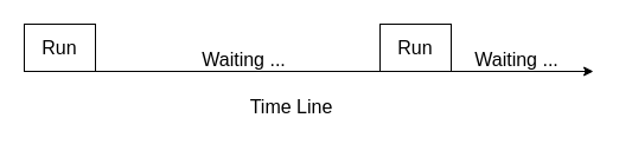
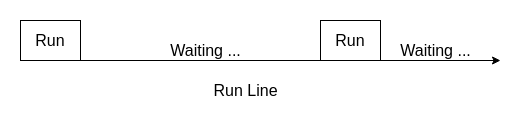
  <mxCell id="0" />
  <mxCell id="1" parent="0" />
  <mxCell id="2" value="" style="endArrow=classic;html=1;" edge="1" parent="1"><mxGeometry width="50" height="50" relative="1" as="geometry"><mxPoint x="20" y="60" as="sourcePoint" /><mxPoint x="500" y="60" as="targetPoint" /></mxGeometry></mxCell>
- <mxCell id="3" value="Time Line" style="text;html=1;align=center;verticalAlign=middle;resizable=0;points=[];autosize=1;fontSize=16;" vertex="1" parent="1"><mxGeometry x="200" y="80" width="90" height="20" as="geometry" /></mxCell>
+ <mxCell id="3" value="Run Line" style="text;html=1;align=center;verticalAlign=middle;resizable=0;points=[];autosize=1;fontSize=16;" vertex="1" parent="1"><mxGeometry x="200" y="80" width="90" height="20" as="geometry" /></mxCell>
  <mxCell id="4" value="Run" style="rounded=0;whiteSpace=wrap;html=1;fontSize=16;" vertex="1" parent="1"><mxGeometry x="20" y="20" width="60" height="40" as="geometry" /></mxCell>
  <mxCell id="5" value="Waiting ..." style="text;html=1;align=center;verticalAlign=middle;resizable=0;points=[];autosize=1;fontSize=16;" vertex="1" parent="1"><mxGeometry x="160" y="40" width="90" height="20" as="geometry" /></mxCell>
  <mxCell id="6" value="Waiting ..." style="text;html=1;align=center;verticalAlign=middle;resizable=0;points=[];autosize=1;fontSize=16;" vertex="1" parent="1"><mxGeometry x="390" y="40" width="90" height="20" as="geometry" /></mxCell>
  <mxCell id="7" value="Run" style="rounded=0;whiteSpace=wrap;html=1;fontSize=16;" vertex="1" parent="1"><mxGeometry x="320" y="20" width="60" height="40" as="geometry" /></mxCell>
